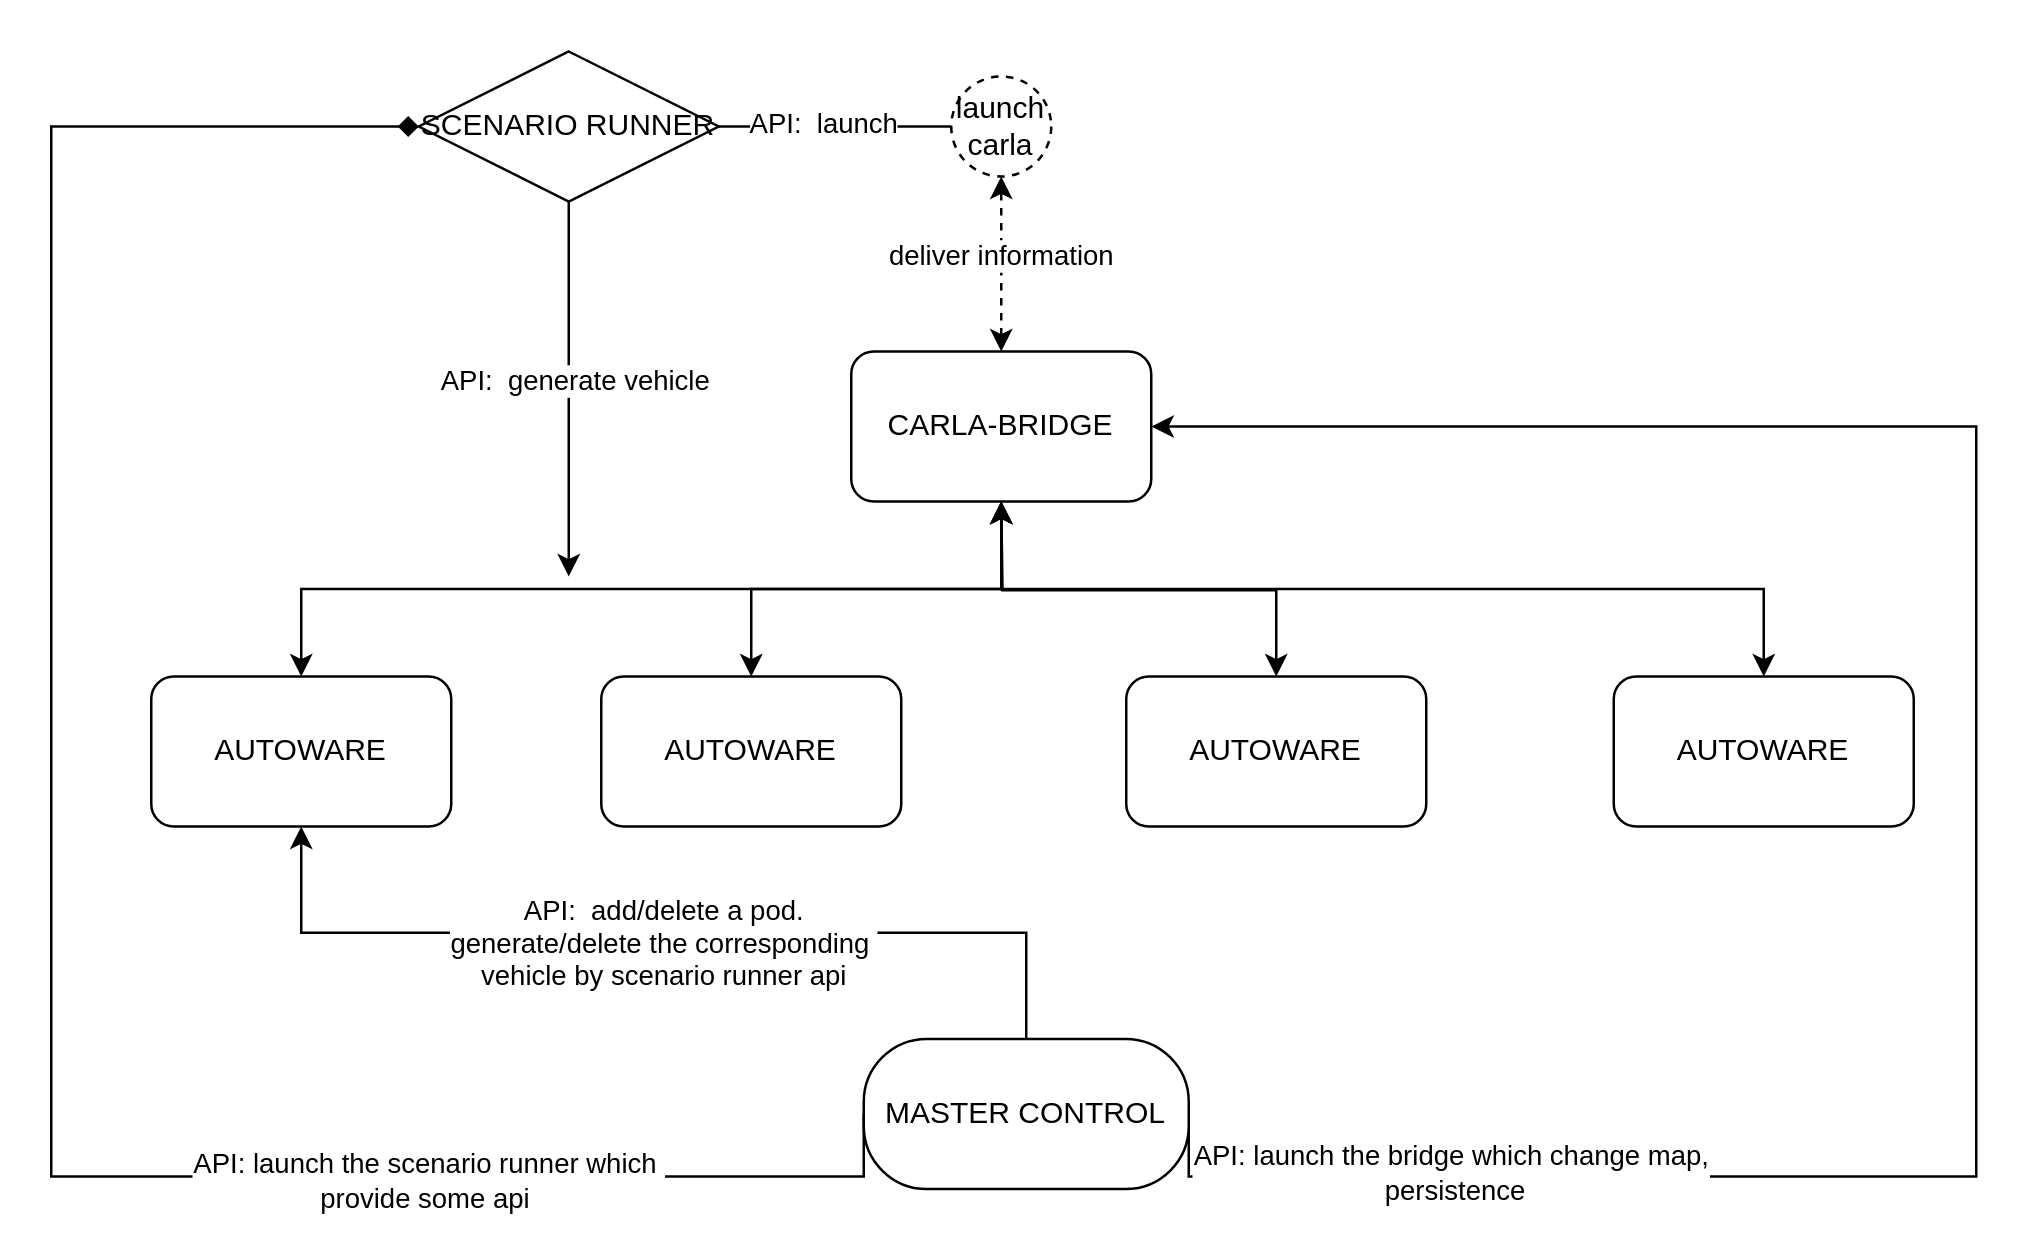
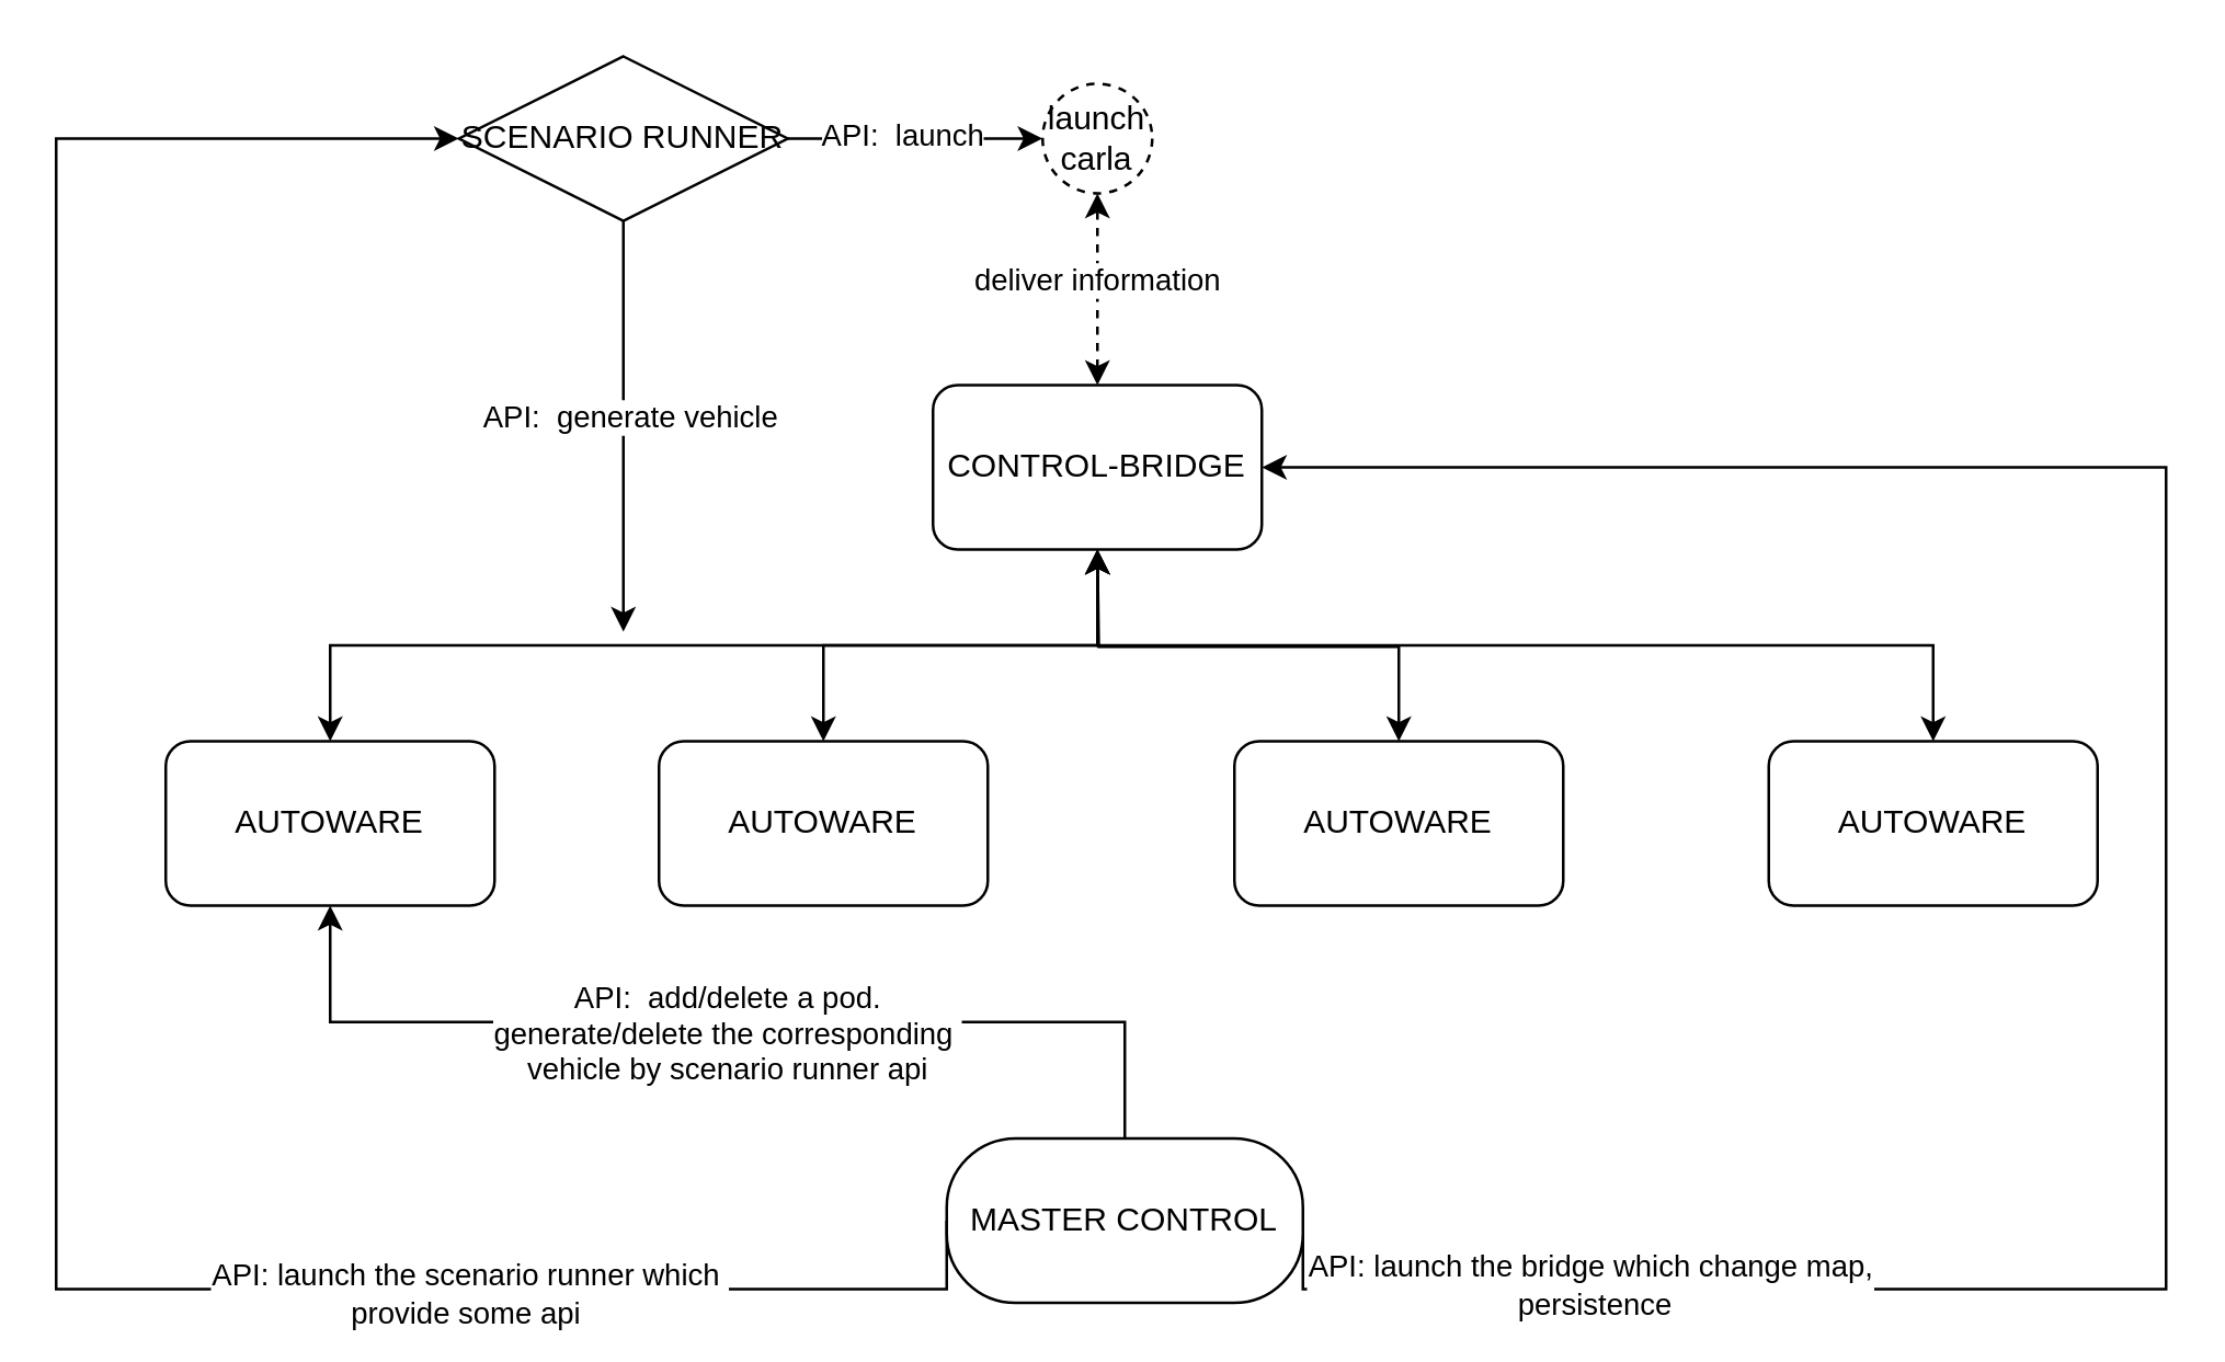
  <mxCell id="0" />
  <mxCell id="1" parent="0" />
  <mxCell id="2" style="edgeStyle=orthogonalEdgeStyle;rounded=0;orthogonalLoop=1;jettySize=auto;html=1;exitX=0.5;exitY=0;exitDx=0;exitDy=0;entryX=0.5;entryY=1;entryDx=0;entryDy=0;" parent="1" source="8" target="20" edge="1"><mxGeometry relative="1" as="geometry" /></mxCell>
  <mxCell id="3" value="API:&amp;nbsp; add/delete a pod.&lt;div&gt;generate/delete the corresponding&amp;nbsp;&lt;/div&gt;&lt;div&gt;vehicle by scenario runner api&lt;/div&gt;" style="edgeLabel;html=1;align=center;verticalAlign=middle;resizable=0;points=[];" parent="2" vertex="1" connectable="0"><mxGeometry x="0.002" y="4" relative="1" as="geometry"><mxPoint as="offset" /></mxGeometry></mxCell>
  <mxCell id="4" style="edgeStyle=orthogonalEdgeStyle;rounded=0;orthogonalLoop=1;jettySize=auto;html=1;exitX=1;exitY=0.5;exitDx=0;exitDy=0;entryX=1;entryY=0.5;entryDx=0;entryDy=0;" parent="1" source="8" target="18" edge="1"><mxGeometry relative="1" as="geometry"><Array as="points"><mxPoint x="790" y="470" /><mxPoint x="790" y="170" /></Array></mxGeometry></mxCell>
  <mxCell id="5" value="API: launch the bridge which change map,&lt;div&gt;&amp;nbsp;persistence&lt;/div&gt;" style="edgeLabel;html=1;align=center;verticalAlign=middle;resizable=0;points=[];" parent="4" vertex="1" connectable="0"><mxGeometry x="-0.733" y="2" relative="1" as="geometry"><mxPoint as="offset" /></mxGeometry></mxCell>
- <mxCell id="6" style="edgeStyle=orthogonalEdgeStyle;rounded=0;orthogonalLoop=1;jettySize=auto;html=1;exitX=0;exitY=0.5;exitDx=0;exitDy=0;entryX=0;entryY=0.5;entryDx=0;entryDy=0;endArrow=diamond;" parent="1" source="8" target="13" edge="1"><mxGeometry relative="1" as="geometry"><Array as="points"><mxPoint x="20" y="470" /><mxPoint x="20" y="50" /></Array></mxGeometry></mxCell>
+ <mxCell id="6" style="edgeStyle=orthogonalEdgeStyle;rounded=0;orthogonalLoop=1;jettySize=auto;html=1;exitX=0;exitY=0.5;exitDx=0;exitDy=0;entryX=0;entryY=0.5;entryDx=0;entryDy=0;" parent="1" source="8" target="13" edge="1"><mxGeometry relative="1" as="geometry"><Array as="points"><mxPoint x="20" y="470" /><mxPoint x="20" y="50" /></Array></mxGeometry></mxCell>
  <mxCell id="7" value="API: launch the scenario runner which&amp;nbsp;&lt;div&gt;provide some api&amp;nbsp;&lt;/div&gt;" style="edgeLabel;html=1;align=center;verticalAlign=middle;resizable=0;points=[];" parent="6" vertex="1" connectable="0"><mxGeometry x="-0.564" y="1" relative="1" as="geometry"><mxPoint as="offset" /></mxGeometry></mxCell>
  <mxCell id="8" value="MASTER CONTROL" style="rounded=1;whiteSpace=wrap;html=1;perimeterSpacing=0;strokeWidth=1;fillOpacity=100;arcSize=42;" parent="1" vertex="1"><mxGeometry x="345" y="415" width="130" height="60" as="geometry" /></mxCell>
- <mxCell id="9" value="" style="edgeStyle=orthogonalEdgeStyle;rounded=0;orthogonalLoop=1;jettySize=auto;html=1;endArrow=none;" parent="1" source="13" target="25" edge="1"><mxGeometry relative="1" as="geometry" /></mxCell>
+ <mxCell id="9" value="" style="edgeStyle=orthogonalEdgeStyle;rounded=0;orthogonalLoop=1;jettySize=auto;html=1;" parent="1" source="13" target="25" edge="1"><mxGeometry relative="1" as="geometry" /></mxCell>
  <mxCell id="10" value="API:&amp;nbsp; launch" style="edgeLabel;html=1;align=center;verticalAlign=middle;resizable=0;points=[];" parent="9" vertex="1" connectable="0"><mxGeometry x="-0.12" y="2" relative="1" as="geometry"><mxPoint as="offset" /></mxGeometry></mxCell>
  <mxCell id="11" style="edgeStyle=orthogonalEdgeStyle;rounded=0;orthogonalLoop=1;jettySize=auto;html=1;exitX=0.5;exitY=1;exitDx=0;exitDy=0;" parent="1" source="13" edge="1"><mxGeometry relative="1" as="geometry"><mxPoint x="227" y="230" as="targetPoint" /><Array as="points"><mxPoint x="227" y="230" /></Array></mxGeometry></mxCell>
  <mxCell id="12" value="&amp;nbsp; &amp;nbsp;API:&amp;nbsp; generate vehicle" style="edgeLabel;html=1;align=center;verticalAlign=middle;resizable=0;points=[];" parent="11" vertex="1" connectable="0"><mxGeometry x="-0.05" y="-3" relative="1" as="geometry"><mxPoint as="offset" /></mxGeometry></mxCell>
  <mxCell id="13" value="SCENARIO RUNNER" style="rhombus;whiteSpace=wrap;html=1;" parent="1" vertex="1"><mxGeometry x="167" y="20" width="120" height="60" as="geometry" /></mxCell>
  <mxCell id="14" style="edgeStyle=orthogonalEdgeStyle;rounded=0;orthogonalLoop=1;jettySize=auto;html=1;exitX=0.5;exitY=0;exitDx=0;exitDy=0;entryX=0.5;entryY=1;entryDx=0;entryDy=0;startArrow=classic;startFill=1;" parent="1" source="15" target="18" edge="1"><mxGeometry relative="1" as="geometry" /></mxCell>
  <mxCell id="15" value="AUTOWARE" style="rounded=1;whiteSpace=wrap;html=1;" parent="1" vertex="1"><mxGeometry x="645" y="270" width="120" height="60" as="geometry" /></mxCell>
  <mxCell id="16" style="edgeStyle=orthogonalEdgeStyle;rounded=0;orthogonalLoop=1;jettySize=auto;html=1;exitX=0.5;exitY=0;exitDx=0;exitDy=0;entryX=0.5;entryY=1;entryDx=0;entryDy=0;startArrow=classic;startFill=1;dashed=1;" parent="1" source="18" target="25" edge="1"><mxGeometry relative="1" as="geometry" /></mxCell>
  <mxCell id="17" value="deliver information" style="edgeLabel;html=1;align=center;verticalAlign=middle;resizable=0;points=[];" vertex="1" connectable="0" parent="16"><mxGeometry x="0.105" y="1" relative="1" as="geometry"><mxPoint as="offset" /></mxGeometry></mxCell>
- <mxCell id="18" value="CARLA-BRIDGE" style="rounded=1;whiteSpace=wrap;html=1;" parent="1" vertex="1"><mxGeometry x="340" y="140" width="120" height="60" as="geometry" /></mxCell>
+ <mxCell id="18" value="CONTROL-BRIDGE" style="rounded=1;whiteSpace=wrap;html=1;" parent="1" vertex="1"><mxGeometry x="340" y="140" width="120" height="60" as="geometry" /></mxCell>
  <mxCell id="19" style="edgeStyle=orthogonalEdgeStyle;rounded=0;orthogonalLoop=1;jettySize=auto;html=1;exitX=0.5;exitY=0;exitDx=0;exitDy=0;entryX=0.5;entryY=1;entryDx=0;entryDy=0;startArrow=classic;startFill=1;" parent="1" source="20" target="18" edge="1"><mxGeometry relative="1" as="geometry" /></mxCell>
  <mxCell id="20" value="AUTOWARE" style="rounded=1;whiteSpace=wrap;html=1;" parent="1" vertex="1"><mxGeometry x="60" y="270" width="120" height="60" as="geometry" /></mxCell>
  <mxCell id="21" style="edgeStyle=orthogonalEdgeStyle;rounded=0;orthogonalLoop=1;jettySize=auto;html=1;exitX=0.5;exitY=0;exitDx=0;exitDy=0;entryX=0.5;entryY=1;entryDx=0;entryDy=0;startArrow=classic;startFill=1;" parent="1" source="22" target="18" edge="1"><mxGeometry relative="1" as="geometry" /></mxCell>
  <mxCell id="22" value="AUTOWARE" style="rounded=1;whiteSpace=wrap;html=1;" parent="1" vertex="1"><mxGeometry x="240" y="270" width="120" height="60" as="geometry" /></mxCell>
  <mxCell id="23" style="edgeStyle=orthogonalEdgeStyle;rounded=0;orthogonalLoop=1;jettySize=auto;html=1;exitX=0.5;exitY=0;exitDx=0;exitDy=0;startArrow=classic;startFill=1;" parent="1" source="24" edge="1"><mxGeometry relative="1" as="geometry"><mxPoint x="400" y="200" as="targetPoint" /></mxGeometry></mxCell>
  <mxCell id="24" value="AUTOWARE" style="rounded=1;whiteSpace=wrap;html=1;" parent="1" vertex="1"><mxGeometry x="450" y="270" width="120" height="60" as="geometry" /></mxCell>
  <mxCell id="25" value="launch&lt;div&gt;carla&lt;/div&gt;" style="ellipse;whiteSpace=wrap;html=1;rounded=1;dashed=1;" parent="1" vertex="1"><mxGeometry x="380" y="30" width="40" height="40" as="geometry" /></mxCell>
